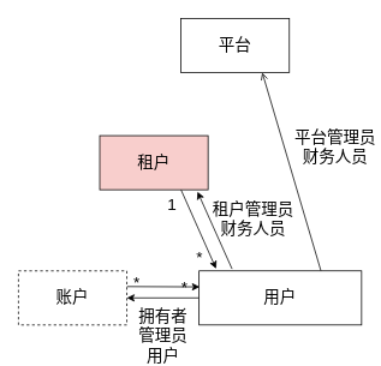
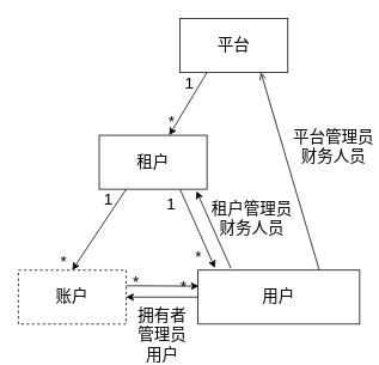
  <mxCell id="0" />
  <mxCell id="1" parent="0" />
+ <mxCell id="2" value="" style="edgeStyle=none;exitX=0.25;exitY=1;exitDx=0;exitDy=0;fontSize=18;labelBackgroundColor=none;spacing=0;" parent="1" source="5" target="12" edge="1"><mxGeometry relative="1" as="geometry" /></mxCell>
+ <mxCell id="3" value="1" style="edgeLabel;align=center;verticalAlign=middle;resizable=0;points=[];fontSize=18;labelBackgroundColor=none;spacing=0;" parent="2" vertex="1" connectable="0"><mxGeometry x="-0.631" relative="1" as="geometry"><mxPoint x="-12" y="-3" as="offset" /></mxGeometry></mxCell>
+ <mxCell id="4" value="*" style="edgeLabel;align=center;verticalAlign=middle;resizable=0;points=[];fontSize=18;labelBackgroundColor=none;spacing=0;" parent="2" vertex="1" connectable="0"><mxGeometry x="0.511" y="-1" relative="1" as="geometry"><mxPoint x="-7" as="offset" /></mxGeometry></mxCell>
  <mxCell id="5" value="平台" style="rounded=0;whiteSpace=wrap;fontSize=18;labelBackgroundColor=none;spacing=0;" parent="1" vertex="1"><mxGeometry x="200" y="20" width="120" height="60" as="geometry" /></mxCell>
+ <mxCell id="6" value="" style="edgeStyle=none;exitX=0.25;exitY=1;exitDx=0;exitDy=0;entryX=0.5;entryY=0;entryDx=0;entryDy=0;fontSize=18;labelBackgroundColor=none;spacing=0;" parent="1" source="12" target="16" edge="1"><mxGeometry relative="1" as="geometry" /></mxCell>
+ <mxCell id="7" value="1" style="edgeLabel;align=center;verticalAlign=middle;resizable=0;points=[];fontSize=18;labelBackgroundColor=none;spacing=0;" parent="6" vertex="1" connectable="0"><mxGeometry x="-0.735" y="-4" relative="1" as="geometry"><mxPoint x="-9" as="offset" /></mxGeometry></mxCell>
+ <mxCell id="8" value="*" style="edgeLabel;align=center;verticalAlign=middle;resizable=0;points=[];fontSize=18;labelBackgroundColor=none;spacing=0;" parent="6" vertex="1" connectable="0"><mxGeometry x="0.721" y="2" relative="1" as="geometry"><mxPoint x="-20" as="offset" /></mxGeometry></mxCell>
  <mxCell id="9" value="" style="edgeStyle=none;exitX=0.75;exitY=1;exitDx=0;exitDy=0;entryX=0.105;entryY=-0.041;entryDx=0;entryDy=0;entryPerimeter=0;fontSize=18;labelBackgroundColor=none;spacing=0;" parent="1" source="12" target="23" edge="1"><mxGeometry relative="1" as="geometry" /></mxCell>
  <mxCell id="10" value="1" style="edgeLabel;align=center;verticalAlign=middle;resizable=0;points=[];fontSize=18;labelBackgroundColor=none;spacing=0;" parent="9" vertex="1" connectable="0"><mxGeometry x="-0.699" y="-3" relative="1" as="geometry"><mxPoint x="-13" as="offset" /></mxGeometry></mxCell>
  <mxCell id="11" value="*" style="edgeLabel;align=center;verticalAlign=middle;resizable=0;points=[];fontSize=18;labelBackgroundColor=none;spacing=0;" parent="9" vertex="1" connectable="0"><mxGeometry x="0.667" relative="1" as="geometry"><mxPoint x="-12" as="offset" /></mxGeometry></mxCell>
- <mxCell id="12" value="租户" style="rounded=0;whiteSpace=wrap;fontSize=18;labelBackgroundColor=none;spacing=0;fillColor=#f8cecc;" parent="1" vertex="1"><mxGeometry x="110" y="150" width="120" height="60" as="geometry" /></mxCell>
+ <mxCell id="12" value="租户" style="rounded=0;whiteSpace=wrap;fontSize=18;labelBackgroundColor=none;spacing=0;" parent="1" vertex="1"><mxGeometry x="110" y="150" width="120" height="60" as="geometry" /></mxCell>
  <mxCell id="13" value="" style="edgeStyle=none;entryX=0.004;entryY=0.296;entryDx=0;entryDy=0;fontSize=18;entryPerimeter=0;exitX=0.997;exitY=0.29;exitDx=0;exitDy=0;exitPerimeter=0;labelBackgroundColor=none;spacing=0;" parent="1" source="16" target="23" edge="1"><mxGeometry relative="1" as="geometry" /></mxCell>
  <mxCell id="14" value="*" style="edgeLabel;align=center;verticalAlign=middle;resizable=0;points=[];fontSize=18;labelBackgroundColor=none;spacing=0;" parent="13" vertex="1" connectable="0"><mxGeometry x="-0.725" y="-2" relative="1" as="geometry"><mxPoint y="-9" as="offset" /></mxGeometry></mxCell>
  <mxCell id="15" value="*" style="edgeLabel;align=center;verticalAlign=middle;resizable=0;points=[];fontSize=18;labelBackgroundColor=none;spacing=0;" parent="13" vertex="1" connectable="0"><mxGeometry x="0.579" y="1" relative="1" as="geometry"><mxPoint as="offset" /></mxGeometry></mxCell>
  <mxCell id="16" value="账户" style="rounded=0;whiteSpace=wrap;fontSize=18;labelBackgroundColor=none;spacing=0;dashed=1;" parent="1" vertex="1"><mxGeometry x="20" y="300" width="120" height="60" as="geometry" /></mxCell>
  <mxCell id="17" value="" style="edgeStyle=none;entryX=0.902;entryY=1.036;entryDx=0;entryDy=0;fontSize=18;labelBackgroundColor=none;exitX=0.203;exitY=-0.036;exitDx=0;exitDy=0;exitPerimeter=0;entryPerimeter=0;spacing=0;" parent="1" source="23" target="12" edge="1"><mxGeometry relative="1" as="geometry" /></mxCell>
  <mxCell id="18" value="租户管理员&#10;财务人员" style="edgeLabel;align=center;verticalAlign=middle;resizable=0;points=[];fontSize=18;labelBackgroundColor=none;spacing=0;" parent="17" vertex="1" connectable="0"><mxGeometry x="-0.186" y="-2" relative="1" as="geometry"><mxPoint x="37" y="-22" as="offset" /></mxGeometry></mxCell>
  <mxCell id="19" value="" style="edgeStyle=none;entryX=1;entryY=0.5;entryDx=0;entryDy=0;fontSize=18;labelBackgroundColor=none;spacing=0;" parent="1" source="23" target="16" edge="1"><mxGeometry relative="1" as="geometry" /></mxCell>
  <mxCell id="20" value="拥有者&#10;管理员&#10;用户" style="edgeLabel;align=center;verticalAlign=middle;resizable=0;points=[];fontSize=18;labelBackgroundColor=none;spacing=0;" parent="19" vertex="1" connectable="0"><mxGeometry x="0.212" relative="1" as="geometry"><mxPoint x="8" y="40" as="offset" /></mxGeometry></mxCell>
  <mxCell id="21" value="" style="edgeStyle=none;exitX=0.75;exitY=0;exitDx=0;exitDy=0;entryX=0.75;entryY=1;entryDx=0;entryDy=0;fontSize=18;labelBackgroundColor=none;spacing=0;endArrow=open;" parent="1" source="23" target="5" edge="1"><mxGeometry relative="1" as="geometry" /></mxCell>
  <mxCell id="22" value="平台管理员&#10;财务人员" style="edgeLabel;align=center;verticalAlign=middle;resizable=0;points=[];fontSize=18;labelBackgroundColor=none;spacing=0;" parent="21" vertex="1" connectable="0"><mxGeometry x="0.154" y="-2" relative="1" as="geometry"><mxPoint x="51" y="-12" as="offset" /></mxGeometry></mxCell>
  <mxCell id="23" value="用户" style="rounded=0;whiteSpace=wrap;fontSize=18;labelBackgroundColor=none;spacing=0;" parent="1" vertex="1"><mxGeometry x="220" y="300" width="180" height="60" as="geometry" /></mxCell>
